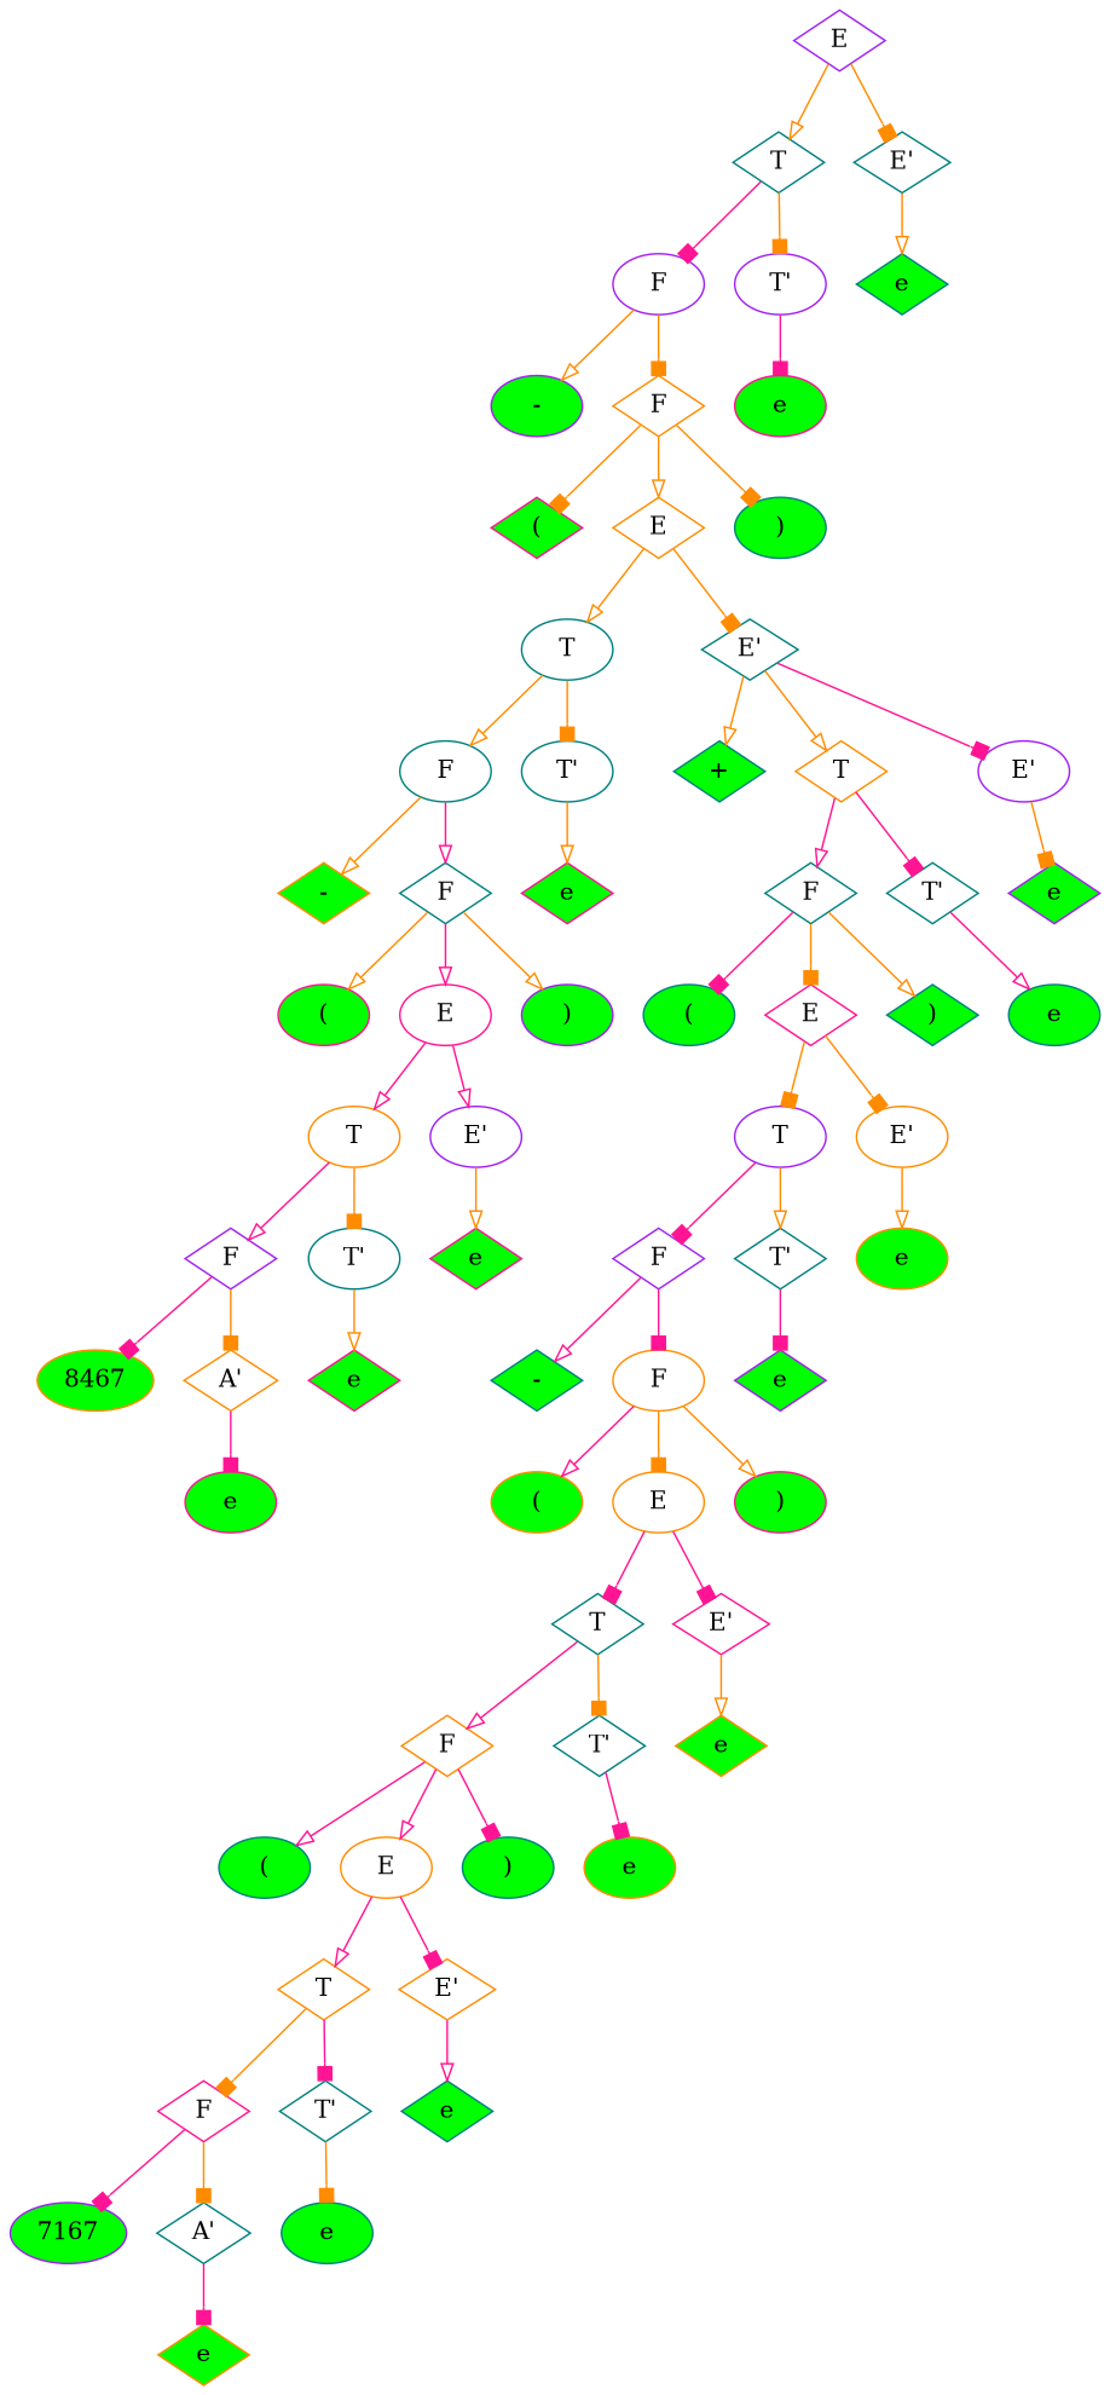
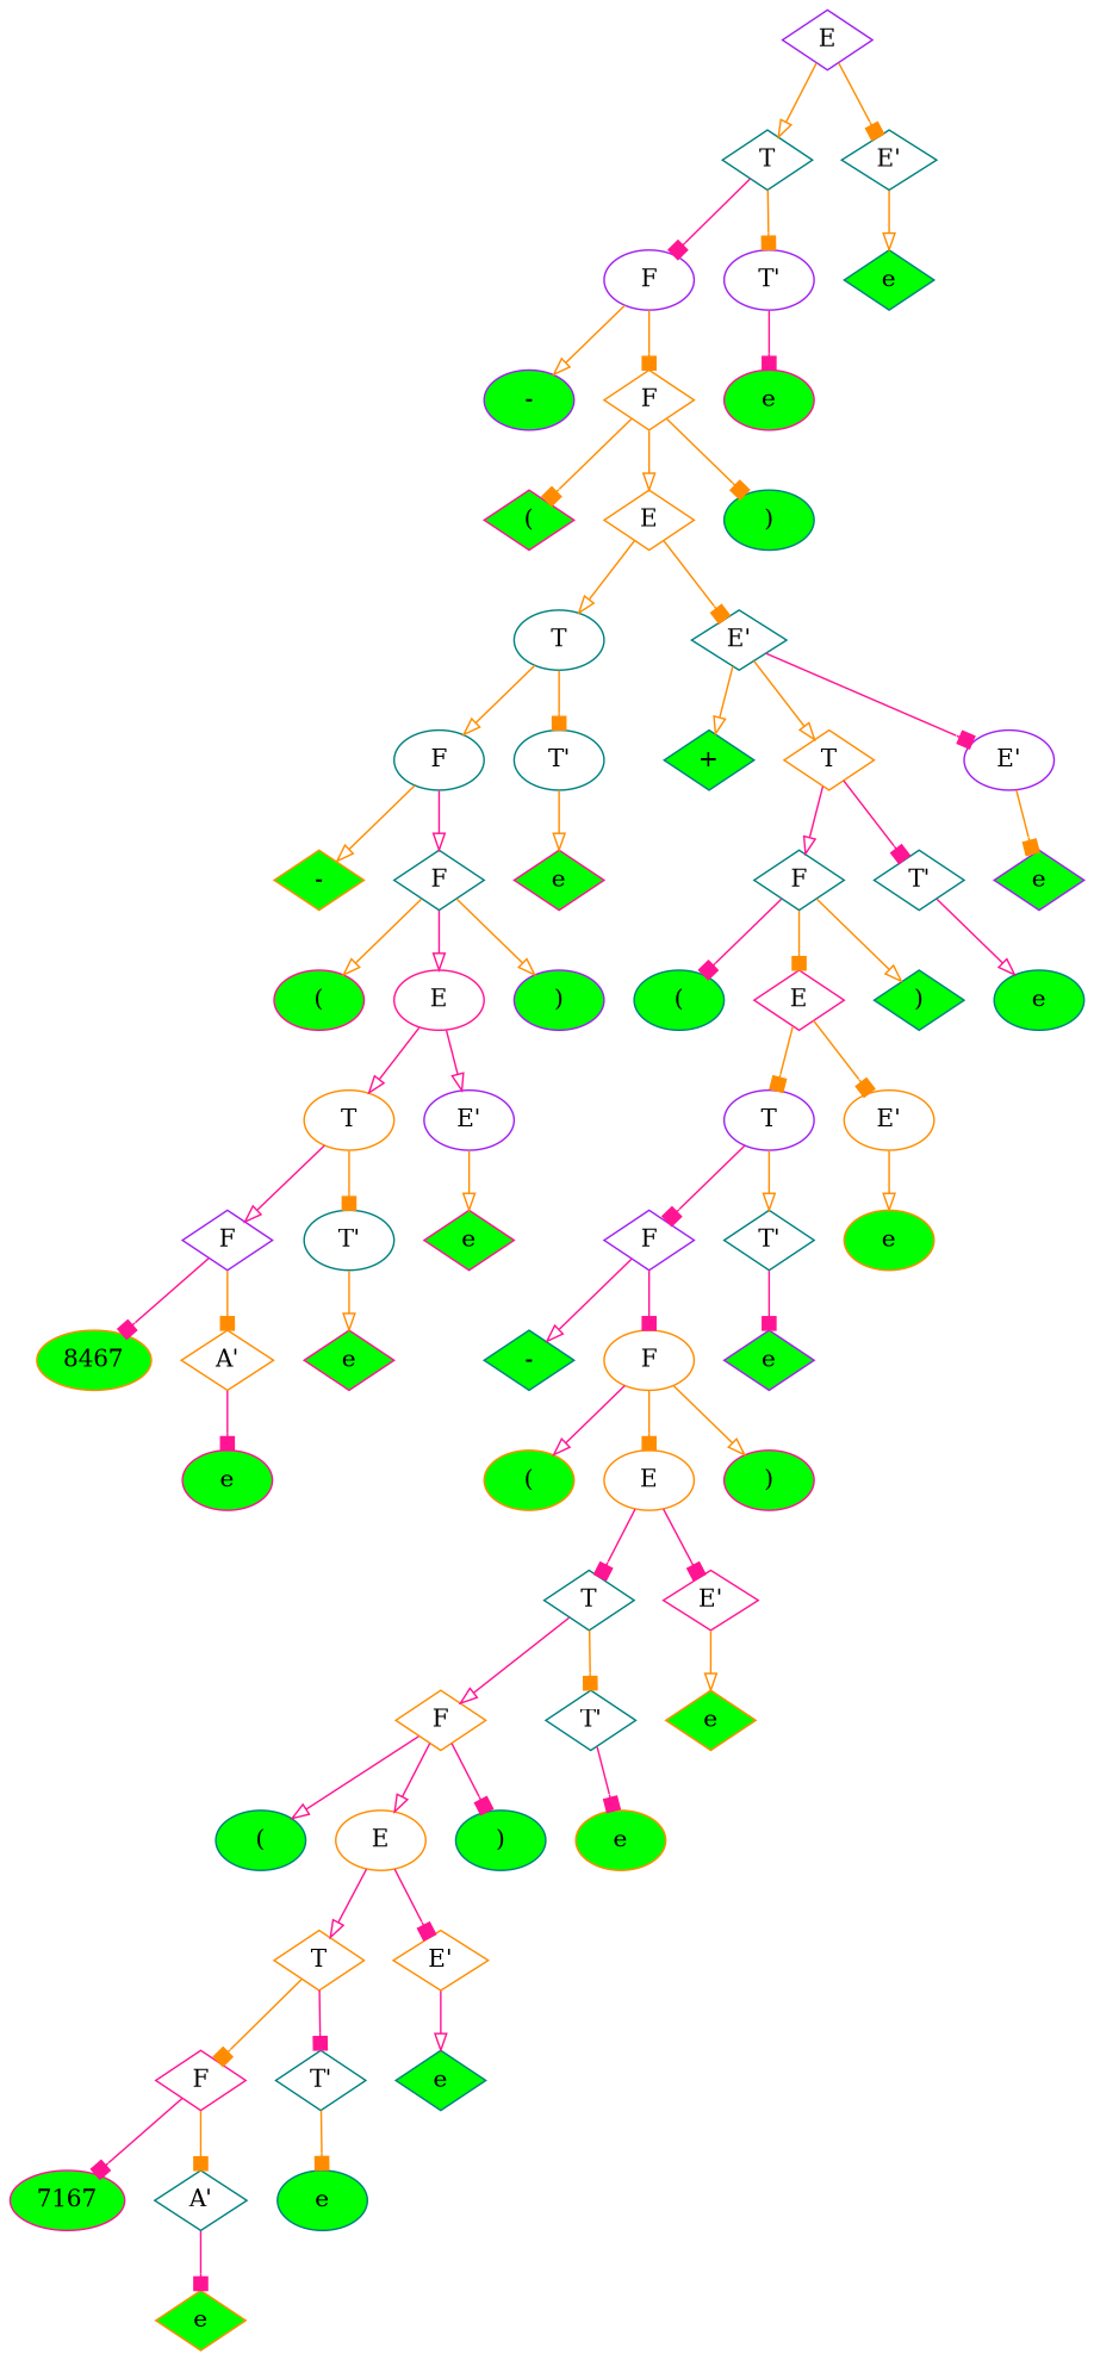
  digraph {
    ordering=out
    node [color=teal shape=diamond]
    edge [color=darkorange arrowhead=box]
    n1 [label=E color=purple]
    n2 [label=T]
    n3 [label="E'"]
    n4 [label=F color=purple shape=ellipse]
    n5 [label="T'" color=purple shape=ellipse]
    n6 [fillcolor=green label="-" style=filled color=purple shape=ellipse]
    n7 [label=F color=darkorange]
    n8 [fillcolor=green label="(" style=filled color=deeppink]
    n9 [label=E color=darkorange]
    n10 [fillcolor=green label=")" style=filled shape=ellipse]
    n11 [label=T shape=ellipse]
    n12 [label="E'"]
    n13 [label=F shape=ellipse]
    n14 [label="T'" shape=ellipse]
    n15 [fillcolor=green label="-" style=filled color=darkorange]
    n16 [label=F]
    n17 [fillcolor=green label="(" style=filled color=deeppink shape=ellipse]
    n18 [label=E color=deeppink shape=ellipse]
    n19 [fillcolor=green label=")" style=filled color=purple shape=ellipse]
    n20 [label=T color=darkorange shape=ellipse]
    n21 [label="E'" color=purple shape=ellipse]
    n22 [label=F color=purple]
    n23 [label="T'" shape=ellipse]
    n24 [fillcolor=green label=8467 style=filled color=darkorange shape=ellipse]
    n25 [label="A'" color=darkorange]
    n26 [fillcolor=green label=e style=filled color=deeppink shape=ellipse]
    n27 [fillcolor=green label=e style=filled color=deeppink]
    n28 [fillcolor=green label=e style=filled color=deeppink]
    n29 [fillcolor=green label=e style=filled color=deeppink]
    n30 [fillcolor=green label="+" style=filled]
    n31 [label=T color=darkorange]
    n32 [label="E'" color=purple shape=ellipse]
    n33 [label=F]
    n34 [label="T'"]
    n35 [fillcolor=green label="(" style=filled shape=ellipse]
    n36 [label=E color=deeppink]
    n37 [fillcolor=green label=")" style=filled]
    n38 [label=T color=purple shape=ellipse]
    n39 [label="E'" color=darkorange shape=ellipse]
    n40 [label=F color=purple]
    n41 [label="T'"]
    n42 [fillcolor=green label="-" style=filled]
    n43 [label=F color=darkorange shape=ellipse]
    n44 [fillcolor=green label="(" style=filled color=darkorange shape=ellipse]
    n45 [label=E color=darkorange shape=ellipse]
    n46 [fillcolor=green label=")" style=filled color=deeppink shape=ellipse]
    n47 [label=T]
    n48 [label="E'" color=deeppink]
    n49 [label=F color=darkorange]
    n50 [label="T'"]
    n51 [fillcolor=green label="(" style=filled shape=ellipse]
    n52 [label=E color=darkorange shape=ellipse]
    n53 [fillcolor=green label=")" style=filled shape=ellipse]
    n54 [label=T color=darkorange]
    n55 [label="E'" color=darkorange]
    n56 [label=F color=deeppink]
    n57 [label="T'"]
-   n58 [fillcolor=green label=7167 style=filled color=purple shape=ellipse]
+   n58 [fillcolor=green label=7167 style=filled color=deeppink shape=ellipse]
    n59 [label="A'"]
    n60 [fillcolor=green label=e style=filled color=darkorange]
    n61 [fillcolor=green label=e style=filled shape=ellipse]
    n62 [fillcolor=green label=e style=filled]
    n63 [fillcolor=green label=e style=filled color=darkorange shape=ellipse]
    n64 [fillcolor=green label=e style=filled color=darkorange]
    n65 [fillcolor=green label=e style=filled color=purple]
    n66 [fillcolor=green label=e style=filled color=darkorange shape=ellipse]
    n67 [fillcolor=green label=e style=filled shape=ellipse]
    n68 [fillcolor=green label=e style=filled color=purple]
    n69 [fillcolor=green label=e style=filled color=deeppink shape=ellipse]
    n70 [fillcolor=green label=e style=filled]
    n1 -> n2 [arrowhead=onormal]
    n1 -> n3
    n2 -> n4 [color=deeppink]
    n2 -> n5
    n3 -> n70 [arrowhead=onormal]
    n4 -> n6 [arrowhead=onormal]
    n4 -> n7
    n5 -> n69 [color=deeppink]
    n7 -> n8
    n7 -> n9 [arrowhead=onormal]
    n7 -> n10
    n9 -> n11 [arrowhead=onormal]
    n9 -> n12
    n11 -> n13 [arrowhead=onormal]
    n11 -> n14
    n12 -> n30 [arrowhead=onormal]
    n12 -> n31 [arrowhead=onormal]
    n12 -> n32 [color=deeppink]
    n13 -> n15 [arrowhead=onormal]
    n13 -> n16 [color=deeppink arrowhead=onormal]
    n14 -> n29 [arrowhead=onormal]
    n16 -> n17 [arrowhead=onormal]
    n16 -> n18 [color=deeppink arrowhead=onormal]
    n16 -> n19 [arrowhead=onormal]
    n18 -> n20 [color=deeppink arrowhead=onormal]
    n18 -> n21 [color=deeppink arrowhead=onormal]
    n20 -> n22 [color=deeppink arrowhead=onormal]
    n20 -> n23
    n21 -> n28 [arrowhead=onormal]
    n22 -> n24 [color=deeppink]
    n22 -> n25
    n23 -> n27 [arrowhead=onormal]
    n25 -> n26 [color=deeppink]
    n31 -> n33 [color=deeppink arrowhead=onormal]
    n31 -> n34 [color=deeppink]
    n32 -> n68
    n33 -> n35 [color=deeppink]
    n33 -> n36
    n33 -> n37 [arrowhead=onormal]
    n34 -> n67 [color=deeppink arrowhead=onormal]
    n36 -> n38
    n36 -> n39
    n38 -> n40 [color=deeppink]
    n38 -> n41 [arrowhead=onormal]
    n39 -> n66 [arrowhead=onormal]
    n40 -> n42 [color=deeppink arrowhead=onormal]
    n40 -> n43 [color=deeppink]
    n41 -> n65 [color=deeppink]
    n43 -> n44 [color=deeppink arrowhead=onormal]
    n43 -> n45
    n43 -> n46 [arrowhead=onormal]
    n45 -> n47 [color=deeppink]
    n45 -> n48 [color=deeppink]
    n47 -> n49 [color=deeppink arrowhead=onormal]
    n47 -> n50
    n48 -> n64 [arrowhead=onormal]
    n49 -> n51 [color=deeppink arrowhead=onormal]
    n49 -> n52 [color=deeppink arrowhead=onormal]
    n49 -> n53 [color=deeppink]
    n50 -> n63 [color=deeppink]
    n52 -> n54 [color=deeppink arrowhead=onormal]
    n52 -> n55 [color=deeppink]
    n54 -> n56
    n54 -> n57 [color=deeppink]
    n55 -> n62 [color=deeppink arrowhead=onormal]
    n56 -> n58 [color=deeppink]
    n56 -> n59
    n57 -> n61
    n59 -> n60 [color=deeppink]
  }
